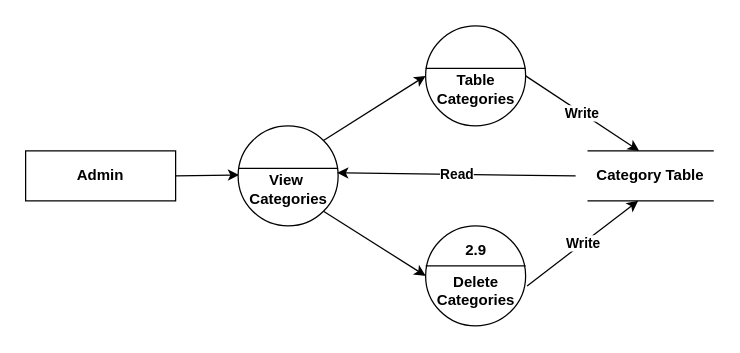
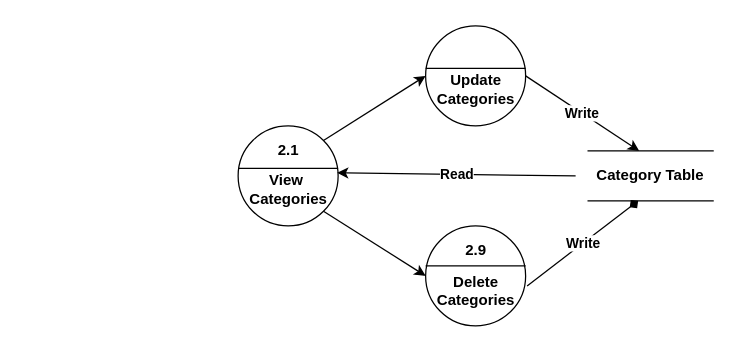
  <mxCell id="0" />
  <mxCell id="1" parent="0" />
- <mxCell id="2" value="&lt;b&gt;Admin&lt;/b&gt;" style="rounded=0;whiteSpace=wrap;html=1;" parent="1" vertex="1"><mxGeometry x="20" y="120" width="120" height="40" as="geometry" /></mxCell>
- <mxCell id="3" style="rounded=0;orthogonalLoop=1;jettySize=auto;html=1;exitX=1;exitY=0.5;exitDx=0;exitDy=0;entryX=0.01;entryY=0.107;entryDx=0;entryDy=0;entryPerimeter=0;" parent="1" source="2" edge="1" target="14"><mxGeometry relative="1" as="geometry"><mxPoint x="180" y="140" as="targetPoint" /><mxPoint x="210" y="125" as="sourcePoint" /></mxGeometry></mxCell>
  <mxCell id="4" value="" style="ellipse;whiteSpace=wrap;html=1;aspect=fixed;" parent="1" vertex="1"><mxGeometry x="190" y="100" width="80" height="80" as="geometry" /></mxCell>
  <mxCell id="5" value="" style="endArrow=none;html=1;rounded=0;exitX=0;exitY=0.5;exitDx=0;exitDy=0;entryX=1;entryY=0.5;entryDx=0;entryDy=0;" parent="1" edge="1"><mxGeometry width="50" height="50" relative="1" as="geometry"><mxPoint x="190" y="134" as="sourcePoint" /><mxPoint x="270" y="134" as="targetPoint" /></mxGeometry></mxCell>
  <mxCell id="6" value="" style="ellipse;whiteSpace=wrap;html=1;aspect=fixed;" parent="1" vertex="1"><mxGeometry x="340" y="20" width="80" height="80" as="geometry" /></mxCell>
  <mxCell id="7" value="" style="endArrow=none;html=1;rounded=0;exitX=0;exitY=0.5;exitDx=0;exitDy=0;entryX=1;entryY=0.5;entryDx=0;entryDy=0;" parent="1" edge="1"><mxGeometry width="50" height="50" relative="1" as="geometry"><mxPoint x="340" y="54" as="sourcePoint" /><mxPoint x="420" y="54" as="targetPoint" /></mxGeometry></mxCell>
  <mxCell id="8" value="" style="ellipse;whiteSpace=wrap;html=1;aspect=fixed;" parent="1" vertex="1"><mxGeometry x="340" y="180" width="80" height="80" as="geometry" /></mxCell>
  <mxCell id="9" value="" style="endArrow=none;html=1;rounded=0;exitX=0;exitY=0.5;exitDx=0;exitDy=0;entryX=1;entryY=0.5;entryDx=0;entryDy=0;" parent="1" edge="1"><mxGeometry width="50" height="50" relative="1" as="geometry"><mxPoint x="340" y="212" as="sourcePoint" /><mxPoint x="420" y="212" as="targetPoint" /></mxGeometry></mxCell>
  <mxCell id="10" value="&lt;b&gt;Category Table&lt;/b&gt;" style="shape=partialRectangle;whiteSpace=wrap;html=1;left=0;right=0;fillColor=none;" parent="1" vertex="1"><mxGeometry x="470" y="120" width="100" height="40" as="geometry" /></mxCell>
  <mxCell id="11" style="rounded=0;orthogonalLoop=1;jettySize=auto;html=1;exitX=1;exitY=0;exitDx=0;exitDy=0;entryX=0;entryY=0.5;entryDx=0;entryDy=0;" parent="1" source="4" target="6" edge="1"><mxGeometry relative="1" as="geometry"><mxPoint x="325" y="120" as="targetPoint" /><mxPoint x="285" y="120" as="sourcePoint" /></mxGeometry></mxCell>
  <mxCell id="12" style="rounded=0;orthogonalLoop=1;jettySize=auto;html=1;exitX=1;exitY=1;exitDx=0;exitDy=0;" parent="1" source="4" edge="1"><mxGeometry relative="1" as="geometry"><mxPoint x="340" y="220" as="targetPoint" /><mxPoint x="160" y="160" as="sourcePoint" /></mxGeometry></mxCell>
+ <mxCell id="13" value="&lt;b&gt;2.1&lt;/b&gt;" style="text;html=1;resizable=0;autosize=1;align=center;verticalAlign=middle;points=[];fillColor=none;strokeColor=none;rounded=0;" parent="1" vertex="1"><mxGeometry x="215" y="110" width="30" height="20" as="geometry" /></mxCell>
  <mxCell id="14" value="&lt;b&gt;View&amp;nbsp;&lt;br&gt;Categories&lt;br&gt;&lt;/b&gt;" style="text;html=1;resizable=0;autosize=1;align=center;verticalAlign=middle;points=[];fillColor=none;strokeColor=none;rounded=0;" parent="1" vertex="1"><mxGeometry x="190" y="136" width="80" height="30" as="geometry" /></mxCell>
- <mxCell id="15" value="&lt;b&gt;Table&lt;br&gt;Categories&lt;br&gt;&lt;/b&gt;" style="text;html=1;resizable=0;autosize=1;align=center;verticalAlign=middle;points=[];fillColor=none;strokeColor=none;rounded=0;" parent="1" vertex="1"><mxGeometry x="340" y="56" width="80" height="30" as="geometry" /></mxCell>
+ <mxCell id="15" value="&lt;b&gt;Update&lt;br&gt;Categories&lt;br&gt;&lt;/b&gt;" style="text;html=1;resizable=0;autosize=1;align=center;verticalAlign=middle;points=[];fillColor=none;strokeColor=none;rounded=0;" parent="1" vertex="1"><mxGeometry x="340" y="56" width="80" height="30" as="geometry" /></mxCell>
  <mxCell id="16" value="&lt;b&gt;Delete&lt;br&gt;Categories&lt;br&gt;&lt;/b&gt;" style="text;html=1;resizable=0;autosize=1;align=center;verticalAlign=middle;points=[];fillColor=none;strokeColor=none;rounded=0;" parent="1" vertex="1"><mxGeometry x="340" y="217" width="80" height="30" as="geometry" /></mxCell>
  <mxCell id="17" value="&lt;b&gt;2.9&lt;/b&gt;" style="text;html=1;resizable=0;autosize=1;align=center;verticalAlign=middle;points=[];fillColor=none;strokeColor=none;rounded=0;" parent="1" vertex="1"><mxGeometry x="365" y="190" width="30" height="20" as="geometry" /></mxCell>
- <mxCell id="18" value="&lt;b&gt;Write&lt;/b&gt;" style="rounded=0;orthogonalLoop=1;jettySize=auto;html=1;exitX=1.015;exitY=0.367;exitDx=0;exitDy=0;entryX=0.4;entryY=1;entryDx=0;entryDy=0;exitPerimeter=0;entryPerimeter=0;" parent="1" edge="1" target="10" source="16"><mxGeometry relative="1" as="geometry"><mxPoint x="511.72" y="168.28" as="targetPoint" /><mxPoint x="430.004" y="219.996" as="sourcePoint" /></mxGeometry></mxCell>
+ <mxCell id="18" value="&lt;b&gt;Write&lt;/b&gt;" style="rounded=0;orthogonalLoop=1;jettySize=auto;html=1;exitX=1.015;exitY=0.367;exitDx=0;exitDy=0;entryX=0.4;entryY=1;entryDx=0;entryDy=0;exitPerimeter=0;entryPerimeter=0;endArrow=diamond;" parent="1" edge="1" target="10" source="16"><mxGeometry relative="1" as="geometry"><mxPoint x="511.72" y="168.28" as="targetPoint" /><mxPoint x="430.004" y="219.996" as="sourcePoint" /></mxGeometry></mxCell>
  <mxCell id="19" value="&lt;b&gt;Write&lt;/b&gt;" style="rounded=0;orthogonalLoop=1;jettySize=auto;html=1;entryX=0.408;entryY=0;entryDx=0;entryDy=0;entryPerimeter=0;" parent="1" target="10" edge="1"><mxGeometry relative="1" as="geometry"><mxPoint x="501.72" y="111.72" as="targetPoint" /><mxPoint x="420" y="60" as="sourcePoint" /></mxGeometry></mxCell>
  <mxCell id="20" value="&lt;b&gt;Read&lt;/b&gt;" style="endArrow=classic;html=1;rounded=0;entryX=0.99;entryY=0.053;entryDx=0;entryDy=0;entryPerimeter=0;" parent="1" edge="1" target="14"><mxGeometry width="50" height="50" relative="1" as="geometry"><mxPoint x="460" y="140" as="sourcePoint" /><mxPoint x="280" y="140" as="targetPoint" /></mxGeometry></mxCell>
